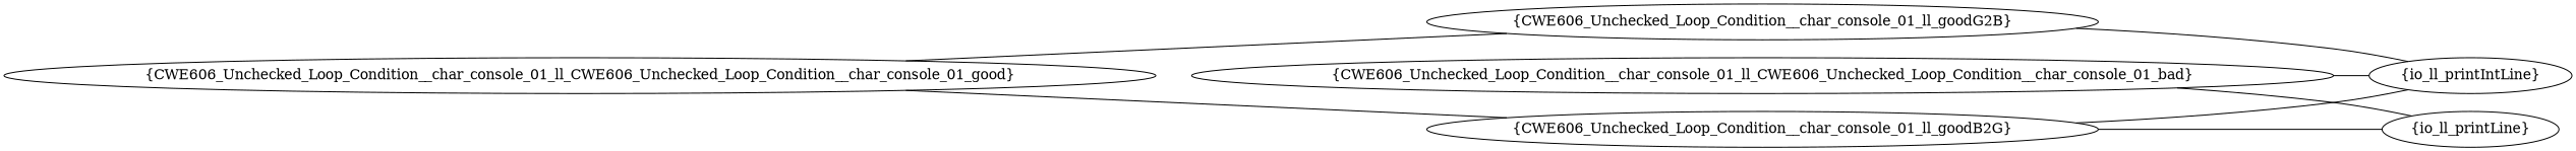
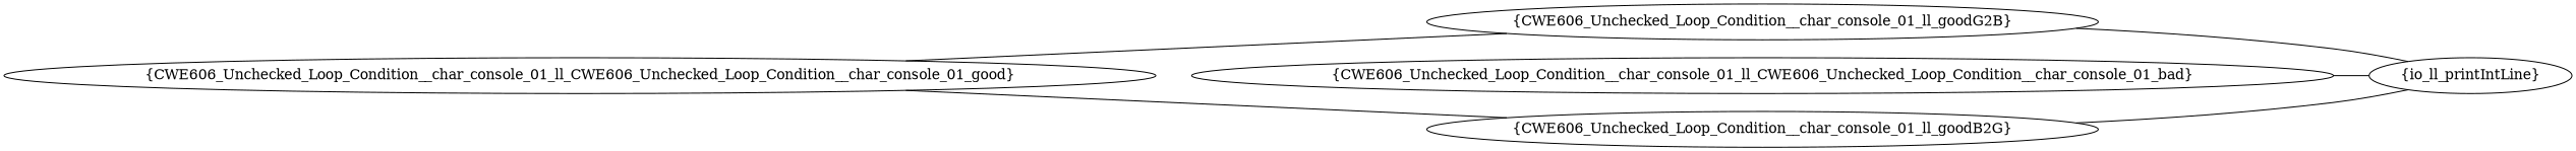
  graph {
    rankdir=LR
    n1 [label="{CWE606_Unchecked_Loop_Condition__char_console_01_ll_CWE606_Unchecked_Loop_Condition__char_console_01_bad}"]
-   n2 [label="{io_ll_printLine}"]
    n3 [label="{io_ll_printIntLine}"]
    n4 [label="{CWE606_Unchecked_Loop_Condition__char_console_01_ll_CWE606_Unchecked_Loop_Condition__char_console_01_good}"]
    n5 [label="{CWE606_Unchecked_Loop_Condition__char_console_01_ll_goodG2B}"]
    n6 [label="{CWE606_Unchecked_Loop_Condition__char_console_01_ll_goodB2G}"]
-   n1 -- n2
    n1 -- n3
    n4 -- n5
    n4 -- n6
    n5 -- n3
-   n6 -- n2
    n6 -- n3
  }
